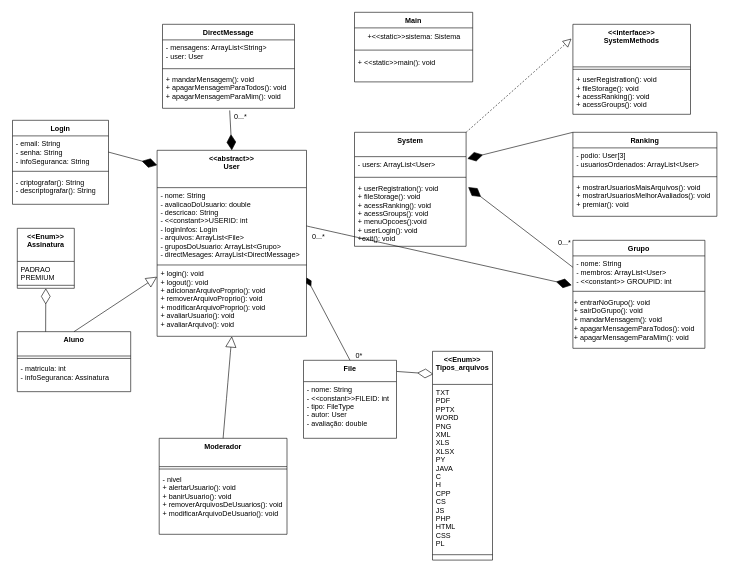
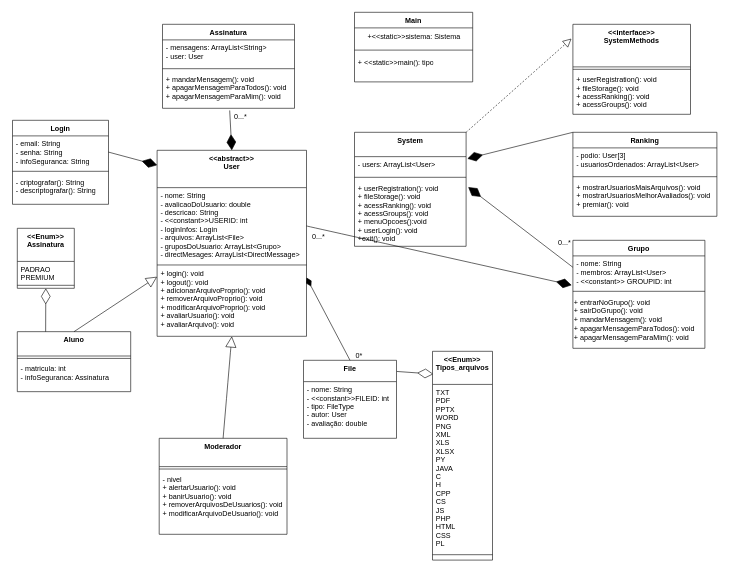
  <mxCell id="0" />
  <mxCell id="1" parent="0" />
  <mxCell id="2" value="&lt;&lt;abstract&gt;&gt;&#10;User" style="swimlane;fontStyle=1;align=center;verticalAlign=top;childLayout=stackLayout;horizontal=1;startSize=62.25;horizontalStack=0;resizeParent=1;resizeParentMax=0;resizeLast=0;collapsible=0;marginBottom=0;" parent="1" vertex="1"><mxGeometry x="261" y="250" width="249" height="310" as="geometry" /></mxCell>
  <mxCell id="3" value="- nome: String&#10;- avalicaoDoUsuario: double&#10;- descricao: String&#10;- &lt;&lt;constant&gt;&gt;USERID: int&#10;- loginInfos: Login&#10;- arquivos: ArrayList&lt;File&gt;&#10;- gruposDoUsuario: ArrayList&lt;Grupo&gt;&#10;- directMesages: ArrayList&lt;DirectMessage&gt;" style="text;strokeColor=none;fillColor=none;align=left;verticalAlign=top;spacingLeft=4;spacingRight=4;overflow=hidden;rotatable=0;points=[[0,0.5],[1,0.5]];portConstraint=eastwest;" parent="2" vertex="1"><mxGeometry y="62.25" width="249" height="127.75" as="geometry" /></mxCell>
  <mxCell id="4" style="line;strokeWidth=1;fillColor=none;align=left;verticalAlign=middle;spacingTop=-1;spacingLeft=3;spacingRight=3;rotatable=0;labelPosition=right;points=[];portConstraint=eastwest;strokeColor=inherit;" parent="2" vertex="1"><mxGeometry y="190" width="249" height="2.25" as="geometry" /></mxCell>
  <mxCell id="5" value="+ login(): void&#10;+ logout(): void&#10;+ adicionarArquivoProprio(): void&#10;+ removerArquivoProprio(): void&#10;+ modificarArquivoProprio(): void&#10;+ avaliarUsuario(): void&#10;+ avaliarArquivo(): void&#10;" style="text;strokeColor=none;fillColor=none;align=left;verticalAlign=top;spacingLeft=4;spacingRight=4;overflow=hidden;rotatable=0;points=[[0,0.5],[1,0.5]];portConstraint=eastwest;" parent="2" vertex="1"><mxGeometry y="192.25" width="249" height="117.75" as="geometry" /></mxCell>
  <mxCell id="6" value="Aluno" style="swimlane;fontStyle=1;align=center;verticalAlign=top;childLayout=stackLayout;horizontal=1;startSize=40.571;horizontalStack=0;resizeParent=1;resizeParentMax=0;resizeLast=0;collapsible=0;marginBottom=0;" parent="1" vertex="1"><mxGeometry x="28" y="552.28" width="189" height="100.001" as="geometry" /></mxCell>
  <mxCell id="7" style="line;strokeWidth=1;fillColor=none;align=left;verticalAlign=middle;spacingTop=-1;spacingLeft=3;spacingRight=3;rotatable=0;labelPosition=right;points=[];portConstraint=eastwest;strokeColor=inherit;" parent="6" vertex="1"><mxGeometry y="40.571" width="189" height="8" as="geometry" /></mxCell>
  <mxCell id="8" value="- matricula: int&#10;- infoSeguranca: Assinatura&#10;" style="text;strokeColor=none;fillColor=none;align=left;verticalAlign=top;spacingLeft=4;spacingRight=4;overflow=hidden;rotatable=0;points=[[0,0.5],[1,0.5]];portConstraint=eastwest;" parent="6" vertex="1"><mxGeometry y="48.571" width="189" height="51.43" as="geometry" /></mxCell>
  <mxCell id="9" value="Moderador" style="swimlane;fontStyle=1;align=center;verticalAlign=top;childLayout=stackLayout;horizontal=1;startSize=47.2;horizontalStack=0;resizeParent=1;resizeParentMax=0;resizeLast=0;collapsible=0;marginBottom=0;" parent="1" vertex="1"><mxGeometry x="264.5" y="730" width="213" height="160" as="geometry" /></mxCell>
  <mxCell id="10" style="line;strokeWidth=1;fillColor=none;align=left;verticalAlign=middle;spacingTop=-1;spacingLeft=3;spacingRight=3;rotatable=0;labelPosition=right;points=[];portConstraint=eastwest;strokeColor=inherit;" parent="9" vertex="1"><mxGeometry y="47.2" width="213" height="8" as="geometry" /></mxCell>
  <mxCell id="11" value="- nivel&#10;+ alertarUsuario(): void&#10;+ banirUsuario(): void&#10;+ removerArquivosDeUsuarios(): void&#10;+ modificarArquivoDeUsuario(): void" style="text;strokeColor=none;fillColor=none;align=left;verticalAlign=top;spacingLeft=4;spacingRight=4;overflow=hidden;rotatable=0;points=[[0,0.5],[1,0.5]];portConstraint=eastwest;" parent="9" vertex="1"><mxGeometry y="55.2" width="213" height="104.8" as="geometry" /></mxCell>
  <mxCell id="12" value="File" style="swimlane;fontStyle=1;align=center;verticalAlign=top;childLayout=stackLayout;horizontal=1;startSize=35.556;horizontalStack=0;resizeParent=1;resizeParentMax=0;resizeLast=0;collapsible=0;marginBottom=0;" parent="1" vertex="1"><mxGeometry x="505" y="600" width="155" height="129.996" as="geometry" /></mxCell>
  <mxCell id="13" value="- nome: String&#10;- &lt;&lt;constant&gt;&gt;FILEID: int&#10;- tipo: FileType&#10;- autor: User&#10;- avaliação: double" style="text;strokeColor=none;fillColor=none;align=left;verticalAlign=top;spacingLeft=4;spacingRight=4;overflow=hidden;rotatable=0;points=[[0,0.5],[1,0.5]];portConstraint=eastwest;" parent="12" vertex="1"><mxGeometry y="35.556" width="155" height="94.44" as="geometry" /></mxCell>
  <mxCell id="14" value="&lt;&lt;interface&gt;&gt;&#10;SystemMethods" style="swimlane;fontStyle=1;align=center;verticalAlign=top;childLayout=stackLayout;horizontal=1;startSize=71;horizontalStack=0;resizeParent=1;resizeParentMax=0;resizeLast=0;collapsible=0;marginBottom=0;" parent="1" vertex="1"><mxGeometry x="954" y="40" width="196" height="150" as="geometry" /></mxCell>
  <mxCell id="15" style="line;strokeWidth=1;fillColor=none;align=left;verticalAlign=middle;spacingTop=-1;spacingLeft=3;spacingRight=3;rotatable=0;labelPosition=right;points=[];portConstraint=eastwest;strokeColor=inherit;" parent="14" vertex="1"><mxGeometry y="71" width="196" height="8" as="geometry" /></mxCell>
  <mxCell id="16" value="+ userRegistration(): void&#10;+ fileStorage(): void&#10;+ acessRanking(): void&#10;+ acessGroups(): void" style="text;strokeColor=none;fillColor=none;align=left;verticalAlign=top;spacingLeft=4;spacingRight=4;overflow=hidden;rotatable=0;points=[[0,0.5],[1,0.5]];portConstraint=eastwest;" parent="14" vertex="1"><mxGeometry y="79" width="196" height="71" as="geometry" /></mxCell>
  <mxCell id="17" value="System" style="swimlane;fontStyle=1;align=center;verticalAlign=top;childLayout=stackLayout;horizontal=1;startSize=40.571;horizontalStack=0;resizeParent=1;resizeParentMax=0;resizeLast=0;collapsible=0;marginBottom=0;" parent="1" vertex="1"><mxGeometry x="590" y="220" width="186" height="190.001" as="geometry" /></mxCell>
  <mxCell id="18" value="- users: ArrayList&lt;User&gt;" style="text;strokeColor=none;fillColor=none;align=left;verticalAlign=top;spacingLeft=4;spacingRight=4;overflow=hidden;rotatable=0;points=[[0,0.5],[1,0.5]];portConstraint=eastwest;" parent="17" vertex="1"><mxGeometry y="40.571" width="186" height="29.43" as="geometry" /></mxCell>
  <mxCell id="19" style="line;strokeWidth=1;fillColor=none;align=left;verticalAlign=middle;spacingTop=-1;spacingLeft=3;spacingRight=3;rotatable=0;labelPosition=right;points=[];portConstraint=eastwest;strokeColor=inherit;" parent="17" vertex="1"><mxGeometry y="70.001" width="186" height="10" as="geometry" /></mxCell>
  <mxCell id="20" value="+ userRegistration(): void&#10;+ fileStorage(): void&#10;+ acessRanking(): void&#10;+ acessGroups(): void&#10;+ menuOpcoes():void&#10;+ userLogin(): void&#10;+exit(): void&#10;" style="text;strokeColor=none;fillColor=none;align=left;verticalAlign=top;spacingLeft=4;spacingRight=4;overflow=hidden;rotatable=0;points=[[0,0.5],[1,0.5]];portConstraint=eastwest;" parent="17" vertex="1"><mxGeometry y="80.001" width="186" height="110" as="geometry" /></mxCell>
  <mxCell id="21" value="" style="startArrow=block;startSize=16;startFill=0;endArrow=none;exitX=0;exitY=0.68;entryX=0.5;entryY=0;" parent="1" source="2" target="6" edge="1"><mxGeometry relative="1" as="geometry" /></mxCell>
  <mxCell id="22" value="" style="curved=1;startArrow=block;startSize=16;startFill=0;endArrow=none;exitX=0.5;exitY=1;entryX=0.5;entryY=0;" parent="1" source="2" target="9" edge="1"><mxGeometry relative="1" as="geometry"><Array as="points" /></mxGeometry></mxCell>
  <mxCell id="23" value="" style="startArrow=diamondThin;startSize=14;startFill=1;endArrow=none;entryX=0.5;entryY=0;exitX=1;exitY=0.169;exitDx=0;exitDy=0;exitPerimeter=0;" parent="1" source="5" target="12" edge="1"><mxGeometry relative="1" as="geometry"><mxPoint x="480" y="330" as="sourcePoint" /></mxGeometry></mxCell>
  <mxCell id="24" value="0*" style="edgeLabel;resizable=0;labelBackgroundColor=none;fontSize=12;align=right;verticalAlign=bottom;" parent="23" vertex="1"><mxGeometry x="1" relative="1" as="geometry"><mxPoint x="22" as="offset" /></mxGeometry></mxCell>
  <mxCell id="25" value="&lt;&lt;Enum&gt;&gt;&#10;Assinatura" style="swimlane;fontStyle=1;align=center;verticalAlign=top;childLayout=stackLayout;horizontal=1;startSize=55.2;horizontalStack=0;resizeParent=1;resizeParentMax=0;resizeLast=0;collapsible=0;marginBottom=0;" parent="1" vertex="1"><mxGeometry x="28" y="380" width="95" height="100" as="geometry" /></mxCell>
  <mxCell id="26" value="PADRAO&#10;PREMIUM" style="text;strokeColor=none;fillColor=none;align=left;verticalAlign=top;spacingLeft=4;spacingRight=4;overflow=hidden;rotatable=0;points=[[0,0.5],[1,0.5]];portConstraint=eastwest;" parent="25" vertex="1"><mxGeometry y="55.2" width="95" height="34.8" as="geometry" /></mxCell>
  <mxCell id="27" style="line;strokeWidth=1;fillColor=none;align=left;verticalAlign=middle;spacingTop=-1;spacingLeft=3;spacingRight=3;rotatable=0;labelPosition=right;points=[];portConstraint=eastwest;strokeColor=inherit;" parent="25" vertex="1"><mxGeometry y="90" width="95" height="10" as="geometry" /></mxCell>
  <mxCell id="28" value="Main" style="swimlane;fontStyle=1;align=center;verticalAlign=top;childLayout=stackLayout;horizontal=1;startSize=26;horizontalStack=0;resizeParent=1;resizeParentMax=0;resizeLast=0;collapsible=1;marginBottom=0;whiteSpace=wrap;html=1;" parent="1" vertex="1"><mxGeometry x="590" y="20" width="197" height="116" as="geometry" /></mxCell>
  <mxCell id="29" value="+&amp;lt;&amp;lt;static&amp;gt;&amp;gt;sistema: Sistema" style="text;html=1;align=center;verticalAlign=middle;resizable=0;points=[];autosize=1;strokeColor=none;fillColor=none;" parent="28" vertex="1"><mxGeometry y="26" width="197" height="30" as="geometry" /></mxCell>
  <mxCell id="30" value="" style="line;strokeWidth=1;fillColor=none;align=left;verticalAlign=middle;spacingTop=-1;spacingLeft=3;spacingRight=3;rotatable=0;labelPosition=right;points=[];portConstraint=eastwest;strokeColor=inherit;" parent="28" vertex="1"><mxGeometry y="56" width="197" height="14" as="geometry" /></mxCell>
- <mxCell id="31" value="&lt;div&gt;&lt;span style=&quot;background-color: transparent; color: light-dark(rgb(0, 0, 0), rgb(255, 255, 255));&quot;&gt;+ &amp;lt;&amp;lt;static&amp;gt;&amp;gt;main(): void&lt;/span&gt;&lt;/div&gt;" style="text;strokeColor=none;fillColor=none;align=left;verticalAlign=top;spacingLeft=4;spacingRight=4;overflow=hidden;rotatable=0;points=[[0,0.5],[1,0.5]];portConstraint=eastwest;whiteSpace=wrap;html=1;" parent="28" vertex="1"><mxGeometry y="70" width="197" height="46" as="geometry" /></mxCell>
+ <mxCell id="31" value="&lt;div&gt;&lt;span style=&quot;background-color: transparent; color: light-dark(rgb(0, 0, 0), rgb(255, 255, 255));&quot;&gt;+ &amp;lt;&amp;lt;static&amp;gt;&amp;gt;main(): tipo&lt;/span&gt;&lt;/div&gt;" style="text;strokeColor=none;fillColor=none;align=left;verticalAlign=top;spacingLeft=4;spacingRight=4;overflow=hidden;rotatable=0;points=[[0,0.5],[1,0.5]];portConstraint=eastwest;whiteSpace=wrap;html=1;" parent="28" vertex="1"><mxGeometry y="70" width="197" height="46" as="geometry" /></mxCell>
  <mxCell id="32" value="Ranking" style="swimlane;fontStyle=1;align=center;verticalAlign=top;childLayout=stackLayout;horizontal=1;startSize=26;horizontalStack=0;resizeParent=1;resizeParentMax=0;resizeLast=0;collapsible=1;marginBottom=0;whiteSpace=wrap;html=1;" parent="1" vertex="1"><mxGeometry x="954" y="220" width="240" height="140" as="geometry" /></mxCell>
  <mxCell id="33" value="- podio: User[3]&lt;div&gt;&lt;span style=&quot;text-wrap-mode: nowrap;&quot;&gt;- usuariosOrdenados: ArrayList&amp;lt;User&amp;gt;&lt;/span&gt;&lt;br style=&quot;padding: 0px; margin: 0px; text-wrap-mode: nowrap;&quot;&gt;&lt;/div&gt;" style="text;strokeColor=none;fillColor=none;align=left;verticalAlign=top;spacingLeft=4;spacingRight=4;overflow=hidden;rotatable=0;points=[[0,0.5],[1,0.5]];portConstraint=eastwest;whiteSpace=wrap;html=1;" parent="32" vertex="1"><mxGeometry y="26" width="240" height="44" as="geometry" /></mxCell>
  <mxCell id="34" value="" style="line;strokeWidth=1;fillColor=none;align=left;verticalAlign=middle;spacingTop=-1;spacingLeft=3;spacingRight=3;rotatable=0;labelPosition=right;points=[];portConstraint=eastwest;strokeColor=inherit;" parent="32" vertex="1"><mxGeometry y="70" width="240" height="8" as="geometry" /></mxCell>
  <mxCell id="35" value="+ mostrarUsuariosMaisArquivos(): void&lt;div&gt;+ mostrarUsuariosMelhorAvaliados(): void&lt;/div&gt;&lt;div&gt;+ premiar(): void&lt;/div&gt;" style="text;strokeColor=none;fillColor=none;align=left;verticalAlign=top;spacingLeft=4;spacingRight=4;overflow=hidden;rotatable=0;points=[[0,0.5],[1,0.5]];portConstraint=eastwest;whiteSpace=wrap;html=1;" parent="32" vertex="1"><mxGeometry y="78" width="240" height="62" as="geometry" /></mxCell>
  <mxCell id="36" value="" style="endArrow=diamondThin;endFill=1;endSize=24;html=1;rounded=0;entryX=1.011;entryY=0.116;entryDx=0;entryDy=0;entryPerimeter=0;exitX=0;exitY=0;exitDx=0;exitDy=0;" parent="1" source="32" target="18" edge="1"><mxGeometry width="160" relative="1" as="geometry"><mxPoint x="937.95" y="150" as="sourcePoint" /><mxPoint x="775.996" y="224.429" as="targetPoint" /></mxGeometry></mxCell>
  <mxCell id="37" value="" style="endArrow=diamondThin;endFill=0;endSize=24;html=1;rounded=0;exitX=1.004;exitY=0.143;exitDx=0;exitDy=0;exitPerimeter=0;entryX=0.014;entryY=0.109;entryDx=0;entryDy=0;entryPerimeter=0;" parent="1" source="12" target="44" edge="1"><mxGeometry width="160" relative="1" as="geometry"><mxPoint x="680" y="492" as="sourcePoint" /><mxPoint x="752" y="491.6" as="targetPoint" /></mxGeometry></mxCell>
  <mxCell id="38" value="" style="endArrow=diamondThin;endFill=0;endSize=24;html=1;rounded=0;exitX=0.25;exitY=0;exitDx=0;exitDy=0;entryX=0.5;entryY=1;entryDx=0;entryDy=0;" parent="1" source="6" target="25" edge="1"><mxGeometry width="160" relative="1" as="geometry"><mxPoint x="100" y="360" as="sourcePoint" /><mxPoint x="180" y="435.6" as="targetPoint" /></mxGeometry></mxCell>
  <mxCell id="39" value="Login" style="swimlane;fontStyle=1;align=center;verticalAlign=top;childLayout=stackLayout;horizontal=1;startSize=26;horizontalStack=0;resizeParent=1;resizeParentMax=0;resizeLast=0;collapsible=1;marginBottom=0;whiteSpace=wrap;html=1;" parent="1" vertex="1"><mxGeometry y="200" width="160" height="140" as="geometry" x="20" /></mxCell>
  <mxCell id="40" value="- email: String&lt;br&gt;- senha: String&lt;div&gt;- infoSeguranca: String&lt;/div&gt;" style="text;strokeColor=none;fillColor=none;align=left;verticalAlign=top;spacingLeft=4;spacingRight=4;overflow=hidden;rotatable=0;points=[[0,0.5],[1,0.5]];portConstraint=eastwest;whiteSpace=wrap;html=1;" parent="39" vertex="1"><mxGeometry y="26" width="160" height="54" as="geometry" /></mxCell>
  <mxCell id="41" value="" style="line;strokeWidth=1;fillColor=none;align=left;verticalAlign=middle;spacingTop=-1;spacingLeft=3;spacingRight=3;rotatable=0;labelPosition=right;points=[];portConstraint=eastwest;strokeColor=inherit;" parent="39" vertex="1"><mxGeometry y="80" width="160" height="10" as="geometry" /></mxCell>
  <mxCell id="42" value="- criptografar(): String&lt;div&gt;- descriptografar(): String&lt;/div&gt;" style="text;strokeColor=none;fillColor=none;align=left;verticalAlign=top;spacingLeft=4;spacingRight=4;overflow=hidden;rotatable=0;points=[[0,0.5],[1,0.5]];portConstraint=eastwest;whiteSpace=wrap;html=1;" parent="39" vertex="1"><mxGeometry y="90" width="160" height="50" as="geometry" /></mxCell>
  <mxCell id="43" value="" style="endArrow=diamondThin;endFill=1;endSize=24;html=1;rounded=0;entryX=0.001;entryY=0.08;entryDx=0;entryDy=0;entryPerimeter=0;exitX=1;exitY=0.5;exitDx=0;exitDy=0;" parent="1" source="40" target="2" edge="1"><mxGeometry width="160" relative="1" as="geometry"><mxPoint x="189.14" y="69.16" as="sourcePoint" /><mxPoint x="276" y="160" as="targetPoint" /></mxGeometry></mxCell>
  <mxCell id="44" value="&lt;&lt;Enum&gt;&gt;&#10;Tipos_arquivos" style="swimlane;fontStyle=1;align=center;verticalAlign=top;childLayout=stackLayout;horizontal=1;startSize=55.2;horizontalStack=0;resizeParent=1;resizeParentMax=0;resizeLast=0;collapsible=0;marginBottom=0;" parent="1" vertex="1"><mxGeometry x="720" y="585" width="100" height="348" as="geometry" /></mxCell>
  <mxCell id="45" value="TXT&#10;PDF&#10;PPTX&#10;WORD&#10;PNG&#10;XML&#10;XLS&#10;XLSX&#10;PY&#10;JAVA&#10;C&#10;H&#10;CPP&#10;CS&#10;JS&#10;PHP&#10;HTML&#10;CSS&#10;PL" style="text;strokeColor=none;fillColor=none;align=left;verticalAlign=top;spacingLeft=4;spacingRight=4;overflow=hidden;rotatable=0;points=[[0,0.5],[1,0.5]];portConstraint=eastwest;" parent="44" vertex="1"><mxGeometry y="55.2" width="100" height="274.8" as="geometry" /></mxCell>
  <mxCell id="46" style="line;strokeWidth=1;fillColor=none;align=left;verticalAlign=middle;spacingTop=-1;spacingLeft=3;spacingRight=3;rotatable=0;labelPosition=right;points=[];portConstraint=eastwest;strokeColor=inherit;" parent="44" vertex="1"><mxGeometry y="330" width="100" height="18" as="geometry" /></mxCell>
  <mxCell id="47" value="&lt;span style=&quot;color: rgba(0, 0, 0, 0); font-family: monospace; font-size: 0px; text-align: start;&quot;&gt;%3CmxGraphModel%3E%3Croot%3E%3CmxCell%20id%3D%220%22%2F%3E%3CmxCell%20id%3D%221%22%20parent%3D%220%22%2F%3E%3CmxCell%20id%3D%222%22%20value%3D%22%2B%20userRegistration()%3A%20void%26%2310%3B%2B%20fileStorage()%3A%20void%26%2310%3B%2B%20acessRanking()%3A%20void%22%20style%3D%22text%3BstrokeColor%3Dnone%3BfillColor%3Dnone%3Balign%3Dleft%3BverticalAlign%3Dtop%3BspacingLeft%3D4%3BspacingRight%3D4%3Boverflow%3Dhidden%3Brotatable%3D0%3Bpoints%3D%5B%5B0%2C0.5%5D%2C%5B1%2C0.5%5D%5D%3BportConstraint%3Deastwest%3B%22%20vertex%3D%221%22%20parent%3D%221%22%3E%3CmxGeometry%20x%3D%22570%22%20y%3D%22280.001%22%20width%3D%22186%22%20height%3D%2271.43%22%20as%3D%22geometry%22%2F%3E%3C%2FmxCell%3E%3C%2Froot%3E%3C%2FmxGraphModel%3E&lt;/span&gt;" style="text;html=1;align=center;verticalAlign=middle;resizable=0;points=[];autosize=1;strokeColor=none;fillColor=none;" parent="1" vertex="1"><mxGeometry x="640" y="198" width="20" height="30" as="geometry" /></mxCell>
  <mxCell id="48" value="" style="endArrow=block;dashed=1;endFill=0;endSize=12;html=1;rounded=0;exitX=1;exitY=0;exitDx=0;exitDy=0;entryX=-0.012;entryY=0.159;entryDx=0;entryDy=0;entryPerimeter=0;" parent="1" source="17" target="14" edge="1"><mxGeometry width="160" relative="1" as="geometry"><mxPoint x="760" y="140" as="sourcePoint" /><mxPoint x="920" y="140" as="targetPoint" /></mxGeometry></mxCell>
  <mxCell id="49" value="Grupo" style="swimlane;fontStyle=1;align=center;verticalAlign=top;childLayout=stackLayout;horizontal=1;startSize=26;horizontalStack=0;resizeParent=1;resizeParentMax=0;resizeLast=0;collapsible=1;marginBottom=0;whiteSpace=wrap;html=1;" parent="1" vertex="1"><mxGeometry x="954" y="400" width="220" height="180" as="geometry" /></mxCell>
  <mxCell id="50" value="- nome: String&lt;div&gt;- membros: ArrayList&amp;lt;User&amp;gt;&lt;/div&gt;&lt;div&gt;- &amp;lt;&amp;lt;constant&amp;gt;&amp;gt; GROUPID: int&lt;/div&gt;" style="text;strokeColor=none;fillColor=none;align=left;verticalAlign=top;spacingLeft=4;spacingRight=4;overflow=hidden;rotatable=0;points=[[0,0.5],[1,0.5]];portConstraint=eastwest;whiteSpace=wrap;html=1;" parent="49" vertex="1"><mxGeometry y="26" width="220" height="54" as="geometry" /></mxCell>
  <mxCell id="51" value="" style="line;strokeWidth=1;fillColor=none;align=left;verticalAlign=middle;spacingTop=-1;spacingLeft=3;spacingRight=3;rotatable=0;labelPosition=right;points=[];portConstraint=eastwest;strokeColor=inherit;" parent="49" vertex="1"><mxGeometry y="80" width="220" height="10" as="geometry" /></mxCell>
  <mxCell id="52" value="+ entrarNoGrupo(): void&lt;br&gt;+ sairDoGrupo(): void&lt;div&gt;+ mandarMensagem(): void&lt;div&gt;+ apagarMensagemParaTodos(): void&lt;/div&gt;&lt;div&gt;+ apagarMensagemParaMim(): void&lt;/div&gt;&lt;/div&gt;" style="text;whiteSpace=wrap;html=1;" parent="49" vertex="1"><mxGeometry y="90" width="220" height="90" as="geometry" /></mxCell>
  <mxCell id="53" value="" style="endArrow=diamondThin;endFill=1;endSize=24;html=1;rounded=0;entryX=1.019;entryY=0.103;entryDx=0;entryDy=0;entryPerimeter=0;exitX=0;exitY=0.25;exitDx=0;exitDy=0;" parent="1" source="49" target="20" edge="1"><mxGeometry width="160" relative="1" as="geometry"><mxPoint x="1088.08" y="325.546" as="sourcePoint" /><mxPoint x="775.996" y="249.999" as="targetPoint" /></mxGeometry></mxCell>
- <mxCell id="54" value="DirectMessage" style="swimlane;fontStyle=1;align=center;verticalAlign=top;childLayout=stackLayout;horizontal=1;startSize=26;horizontalStack=0;resizeParent=1;resizeParentMax=0;resizeLast=0;collapsible=1;marginBottom=0;whiteSpace=wrap;html=1;" parent="1" vertex="1"><mxGeometry x="270" y="40" width="220" height="140" as="geometry" /></mxCell>
+ <mxCell id="54" value="Assinatura" style="swimlane;fontStyle=1;align=center;verticalAlign=top;childLayout=stackLayout;horizontal=1;startSize=26;horizontalStack=0;resizeParent=1;resizeParentMax=0;resizeLast=0;collapsible=1;marginBottom=0;whiteSpace=wrap;html=1;" parent="1" vertex="1"><mxGeometry x="270" y="40" width="220" height="140" as="geometry" /></mxCell>
  <mxCell id="55" value="- mensagens: ArrayList&amp;lt;String&amp;gt;&lt;div&gt;- user: User&lt;/div&gt;" style="text;strokeColor=none;fillColor=none;align=left;verticalAlign=top;spacingLeft=4;spacingRight=4;overflow=hidden;rotatable=0;points=[[0,0.5],[1,0.5]];portConstraint=eastwest;whiteSpace=wrap;html=1;" parent="54" vertex="1"><mxGeometry y="26" width="220" height="44" as="geometry" /></mxCell>
  <mxCell id="56" value="" style="line;strokeWidth=1;fillColor=none;align=left;verticalAlign=middle;spacingTop=-1;spacingLeft=3;spacingRight=3;rotatable=0;labelPosition=right;points=[];portConstraint=eastwest;strokeColor=inherit;" parent="54" vertex="1"><mxGeometry y="70" width="220" height="8" as="geometry" /></mxCell>
  <mxCell id="57" value="+ mandarMensagem(): void&lt;div&gt;+ apagarMensagemParaTodos(): void&lt;/div&gt;&lt;div&gt;+ apagarMensagemParaMim(): void&lt;/div&gt;" style="text;strokeColor=none;fillColor=none;align=left;verticalAlign=top;spacingLeft=4;spacingRight=4;overflow=hidden;rotatable=0;points=[[0,0.5],[1,0.5]];portConstraint=eastwest;whiteSpace=wrap;html=1;" parent="54" vertex="1"><mxGeometry y="78" width="220" height="62" as="geometry" /></mxCell>
  <mxCell id="58" value="" style="endArrow=diamondThin;endFill=1;endSize=24;html=1;rounded=0;entryX=0.5;entryY=0;entryDx=0;entryDy=0;exitX=0.509;exitY=1.058;exitDx=0;exitDy=0;exitPerimeter=0;" parent="1" source="57" target="2" edge="1"><mxGeometry width="160" relative="1" as="geometry"><mxPoint x="580" y="370" as="sourcePoint" /><mxPoint x="740" y="370" as="targetPoint" /></mxGeometry></mxCell>
  <mxCell id="59" value="0...*" style="text;html=1;align=center;verticalAlign=middle;resizable=0;points=[];autosize=1;strokeColor=none;fillColor=none;" parent="1" vertex="1"><mxGeometry x="380" y="180" width="40" height="30" as="geometry" /></mxCell>
  <mxCell id="60" value="" style="endArrow=diamondThin;endFill=1;endSize=24;html=1;rounded=0;fontSize=12;curved=1;exitX=1;exitY=0.5;exitDx=0;exitDy=0;entryX=-0.009;entryY=0.904;entryDx=0;entryDy=0;entryPerimeter=0;" parent="1" source="3" target="50" edge="1"><mxGeometry width="160" relative="1" as="geometry"><mxPoint x="610" y="430" as="sourcePoint" /><mxPoint x="689" y="432" as="targetPoint" /></mxGeometry></mxCell>
  <mxCell id="61" value="0...*" style="text;html=1;align=center;verticalAlign=middle;resizable=0;points=[];autosize=1;strokeColor=none;fillColor=none;" parent="1" vertex="1"><mxGeometry x="920" y="390" width="40" height="30" as="geometry" /></mxCell>
  <mxCell id="62" value="0...*" style="text;html=1;align=center;verticalAlign=middle;resizable=0;points=[];autosize=1;strokeColor=none;fillColor=none;" parent="1" vertex="1"><mxGeometry x="510" y="380" width="40" height="30" as="geometry" /></mxCell>
